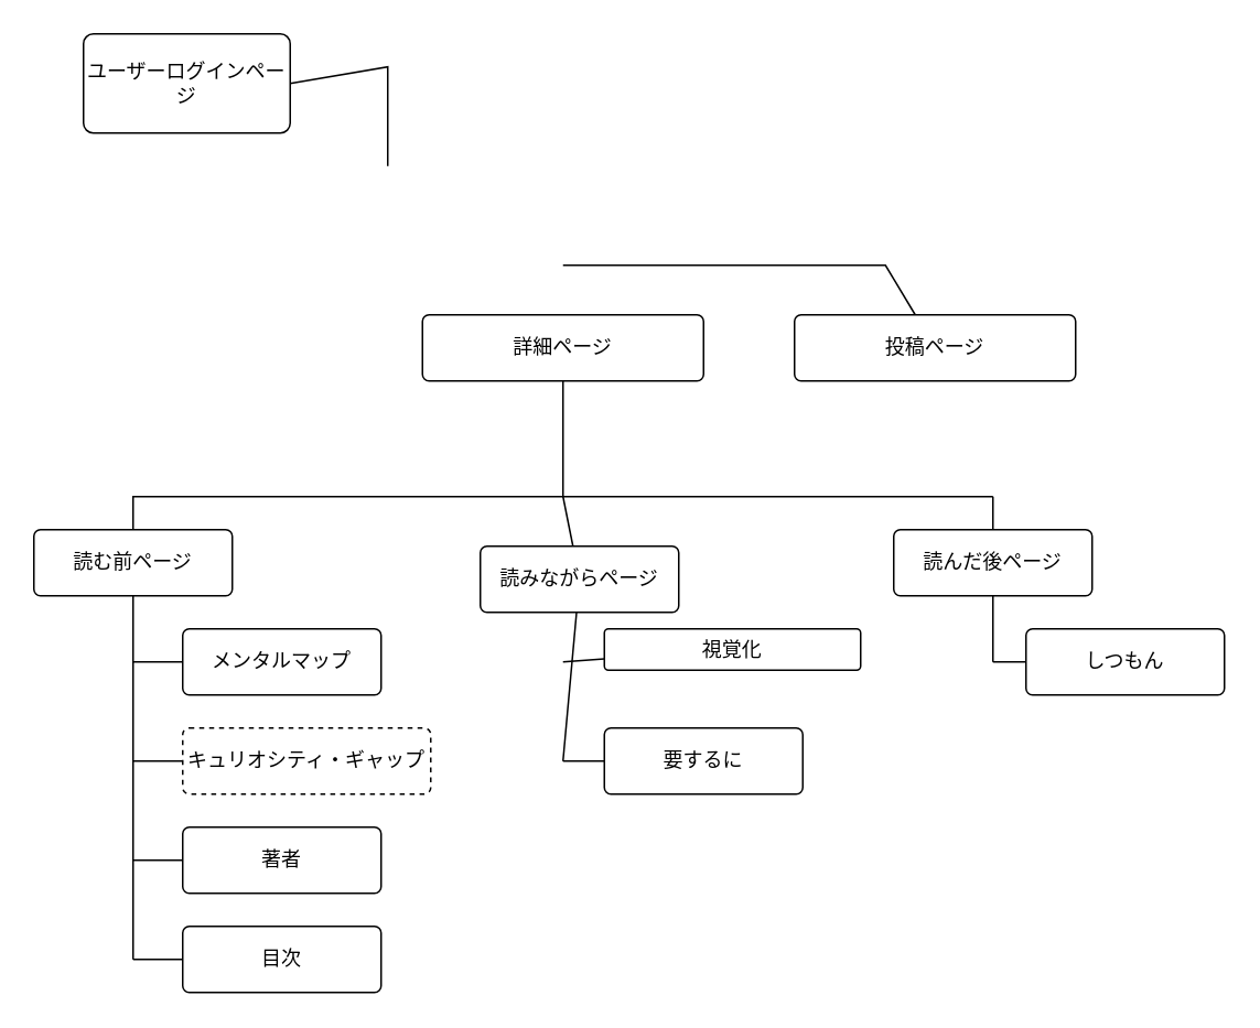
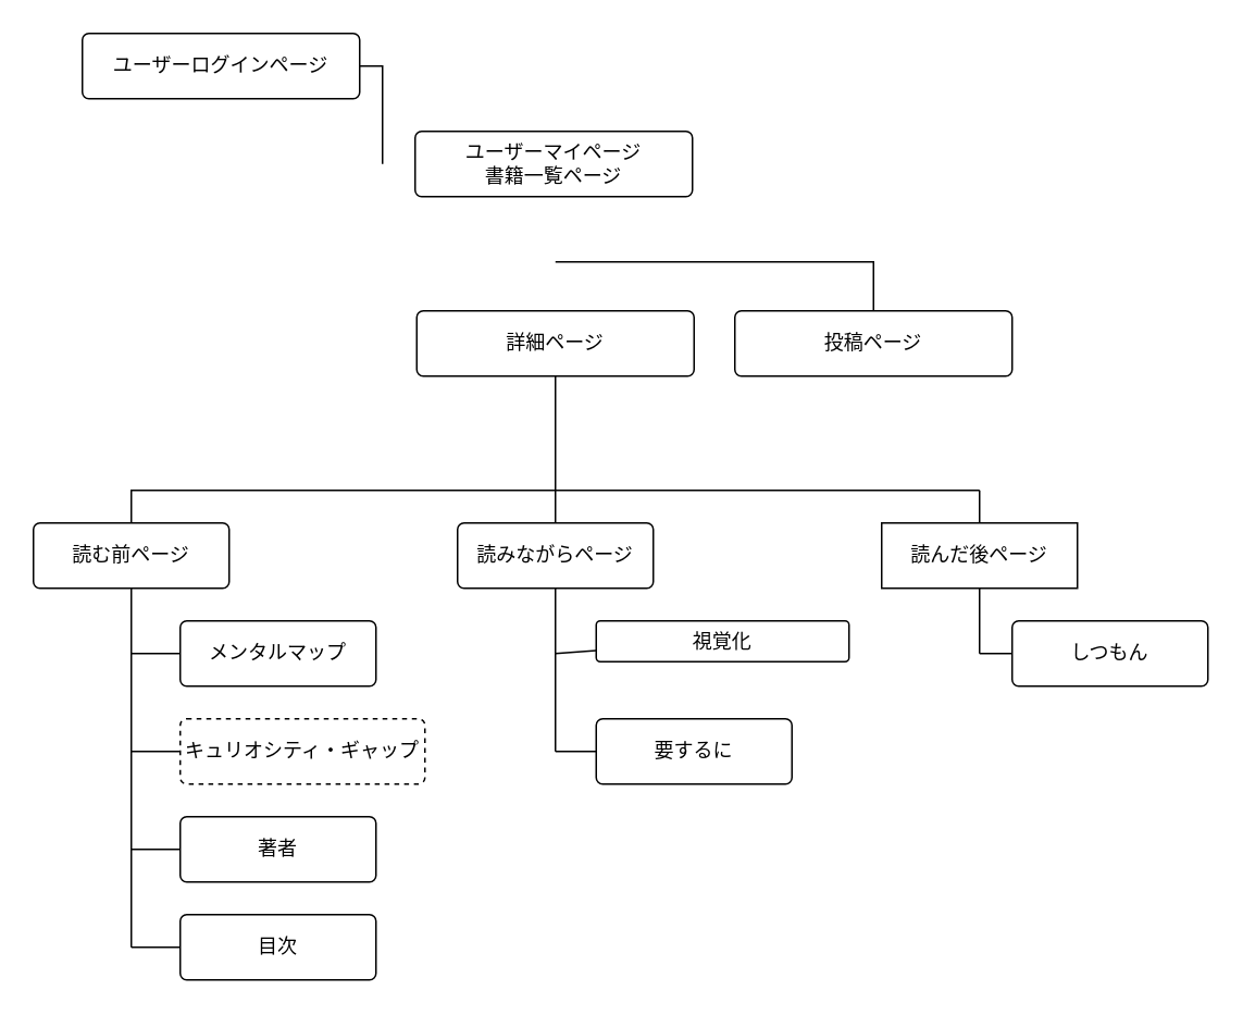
  <mxCell id="0" />
  <mxCell id="1" parent="0" />
  <mxCell id="2" style="edgeStyle=none;html=1;endArrow=none;endFill=0;rounded=0;exitX=1;exitY=0.5;exitDx=0;exitDy=0;" edge="1" parent="1" source="3"><mxGeometry relative="1" as="geometry"><mxPoint x="234" y="100" as="targetPoint" /><mxPoint x="220" y="39" as="sourcePoint" /><Array as="points"><mxPoint x="234" y="40" /></Array></mxGeometry></mxCell>
- <mxCell id="3" value="ユーザーログインページ" style="rounded=1;arcSize=10;whiteSpace=wrap;html=1;align=center;" parent="1" vertex="1"><mxGeometry x="50" y="20" width="125" height="60" as="geometry" /></mxCell>
+ <mxCell id="3" value="ユーザーログインページ" style="rounded=1;arcSize=10;whiteSpace=wrap;html=1;align=center;" parent="1" vertex="1"><mxGeometry x="50" y="20" width="170" height="40" as="geometry" /></mxCell>
+ <mxCell id="4" value="ユーザーマイページ&lt;br&gt;書籍一覧ページ" style="rounded=1;arcSize=10;whiteSpace=wrap;html=1;align=center;" parent="1" vertex="1"><mxGeometry x="254" y="80" width="170" height="40" as="geometry" /></mxCell>
  <mxCell id="5" style="edgeStyle=none;rounded=0;html=1;endArrow=none;endFill=0;" edge="1" parent="1" source="6"><mxGeometry relative="1" as="geometry"><mxPoint x="340" y="160" as="targetPoint" /><Array as="points"><mxPoint x="535" y="160" /></Array></mxGeometry></mxCell>
- <mxCell id="6" value="投稿ページ" style="rounded=1;arcSize=10;whiteSpace=wrap;html=1;align=center;" parent="1" vertex="1"><mxGeometry x="480" y="190" width="170" height="40" as="geometry" /></mxCell>
+ <mxCell id="6" value="投稿ページ" style="rounded=1;arcSize=10;whiteSpace=wrap;html=1;align=center;" parent="1" vertex="1"><mxGeometry x="450" y="190" width="170" height="40" as="geometry" /></mxCell>
  <mxCell id="7" style="edgeStyle=none;rounded=0;html=1;endArrow=none;endFill=0;" edge="1" parent="1" source="8"><mxGeometry relative="1" as="geometry"><mxPoint x="340" y="300" as="targetPoint" /></mxGeometry></mxCell>
  <mxCell id="8" value="詳細ページ" style="rounded=1;arcSize=10;whiteSpace=wrap;html=1;align=center;" parent="1" vertex="1"><mxGeometry x="255" y="190" width="170" height="40" as="geometry" /></mxCell>
  <mxCell id="9" style="edgeStyle=none;rounded=0;html=1;endArrow=none;endFill=0;" edge="1" parent="1" source="11"><mxGeometry relative="1" as="geometry"><mxPoint x="80" y="580" as="targetPoint" /></mxGeometry></mxCell>
  <mxCell id="10" style="rounded=0;html=1;endArrow=none;endFill=0;" edge="1" parent="1" source="11"><mxGeometry relative="1" as="geometry"><mxPoint x="600" y="300" as="targetPoint" /><Array as="points"><mxPoint x="80" y="300" /></Array></mxGeometry></mxCell>
  <mxCell id="11" value="読む前ページ" style="rounded=1;arcSize=10;whiteSpace=wrap;html=1;align=center;" vertex="1" parent="1"><mxGeometry x="20" y="320" width="120" height="40" as="geometry" /></mxCell>
  <mxCell id="12" style="edgeStyle=none;rounded=0;html=1;endArrow=none;endFill=0;" edge="1" parent="1" source="14"><mxGeometry relative="1" as="geometry"><mxPoint x="340" y="460" as="targetPoint" /></mxGeometry></mxCell>
  <mxCell id="13" style="edgeStyle=none;rounded=0;html=1;endArrow=none;endFill=0;" edge="1" parent="1" source="14"><mxGeometry relative="1" as="geometry"><mxPoint x="340" y="300" as="targetPoint" /></mxGeometry></mxCell>
- <mxCell id="14" value="読みながらページ" style="rounded=1;arcSize=10;whiteSpace=wrap;html=1;align=center;" vertex="1" parent="1"><mxGeometry x="290" y="330" width="120" height="40" as="geometry" /></mxCell>
+ <mxCell id="14" value="読みながらページ" style="rounded=1;arcSize=10;whiteSpace=wrap;html=1;align=center;" vertex="1" parent="1"><mxGeometry x="280" y="320" width="120" height="40" as="geometry" /></mxCell>
  <mxCell id="15" style="edgeStyle=none;rounded=0;html=1;endArrow=none;endFill=0;" edge="1" parent="1" source="17"><mxGeometry relative="1" as="geometry"><mxPoint x="600" y="400" as="targetPoint" /></mxGeometry></mxCell>
  <mxCell id="16" style="edgeStyle=none;rounded=0;html=1;endArrow=none;endFill=0;" edge="1" parent="1" source="17"><mxGeometry relative="1" as="geometry"><mxPoint x="600" y="300" as="targetPoint" /></mxGeometry></mxCell>
- <mxCell id="17" value="読んだ後ページ" style="rounded=1;arcSize=10;whiteSpace=wrap;html=1;align=center;" vertex="1" parent="1"><mxGeometry x="540" y="320" width="120" height="40" as="geometry" /></mxCell>
+ <mxCell id="17" value="読んだ後ページ" style="arcSize=10;whiteSpace=wrap;html=1;align=center;rounded=0;" vertex="1" parent="1"><mxGeometry x="540" y="320" width="120" height="40" as="geometry" /></mxCell>
  <mxCell id="18" style="edgeStyle=none;rounded=0;html=1;endArrow=none;endFill=0;" edge="1" parent="1" source="19"><mxGeometry relative="1" as="geometry"><mxPoint x="80" y="400" as="targetPoint" /></mxGeometry></mxCell>
  <mxCell id="19" value="メンタルマップ" style="rounded=1;arcSize=10;whiteSpace=wrap;html=1;align=center;" vertex="1" parent="1"><mxGeometry x="110" y="380" width="120" height="40" as="geometry" /></mxCell>
  <mxCell id="20" style="edgeStyle=none;rounded=0;html=1;endArrow=none;endFill=0;" edge="1" parent="1" source="21"><mxGeometry relative="1" as="geometry"><mxPoint x="340" y="400" as="targetPoint" /></mxGeometry></mxCell>
  <mxCell id="21" value="視覚化" style="rounded=1;arcSize=10;whiteSpace=wrap;html=1;align=center;" vertex="1" parent="1"><mxGeometry x="365" y="380" width="155" height="25" as="geometry" /></mxCell>
  <mxCell id="22" style="edgeStyle=none;rounded=0;html=1;endArrow=none;endFill=0;" edge="1" parent="1" source="23"><mxGeometry relative="1" as="geometry"><mxPoint x="600" y="400" as="targetPoint" /></mxGeometry></mxCell>
  <mxCell id="23" value="しつもん" style="rounded=1;arcSize=10;whiteSpace=wrap;html=1;align=center;" vertex="1" parent="1"><mxGeometry x="620" y="380" width="120" height="40" as="geometry" /></mxCell>
  <mxCell id="24" style="edgeStyle=none;rounded=0;html=1;endArrow=none;endFill=0;" edge="1" parent="1" source="25"><mxGeometry relative="1" as="geometry"><mxPoint x="80" y="460" as="targetPoint" /></mxGeometry></mxCell>
  <mxCell id="25" value="キュリオシティ・ギャップ" style="rounded=1;arcSize=10;whiteSpace=wrap;html=1;align=center;dashed=1;" vertex="1" parent="1"><mxGeometry x="110" y="440" width="150" height="40" as="geometry" /></mxCell>
  <mxCell id="26" style="edgeStyle=none;rounded=0;html=1;endArrow=none;endFill=0;" edge="1" parent="1" source="27"><mxGeometry relative="1" as="geometry"><mxPoint x="80" y="520" as="targetPoint" /></mxGeometry></mxCell>
  <mxCell id="27" value="著者" style="rounded=1;arcSize=10;whiteSpace=wrap;html=1;align=center;" vertex="1" parent="1"><mxGeometry x="110" y="500" width="120" height="40" as="geometry" /></mxCell>
  <mxCell id="28" style="edgeStyle=none;rounded=0;html=1;endArrow=none;endFill=0;" edge="1" parent="1" source="29"><mxGeometry relative="1" as="geometry"><mxPoint x="80" y="580" as="targetPoint" /></mxGeometry></mxCell>
  <mxCell id="29" value="目次" style="rounded=1;arcSize=10;whiteSpace=wrap;html=1;align=center;" vertex="1" parent="1"><mxGeometry x="110" y="560" width="120" height="40" as="geometry" /></mxCell>
  <mxCell id="30" style="edgeStyle=none;rounded=0;html=1;endArrow=none;endFill=0;" edge="1" parent="1" source="31"><mxGeometry relative="1" as="geometry"><mxPoint x="340" y="460" as="targetPoint" /></mxGeometry></mxCell>
  <mxCell id="31" value="要するに" style="rounded=1;arcSize=10;whiteSpace=wrap;html=1;align=center;" vertex="1" parent="1"><mxGeometry x="365" y="440" width="120" height="40" as="geometry" /></mxCell>
